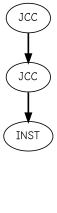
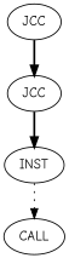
  digraph {
    fontname="Comic Neue"
    node [fontname="Comic Neue"]
    edge [style=bold fontname="Comic Neue"]
    n1 [label=JCC root=true]
    n2 [label=JCC]
    n3 [label=INST]
+   n4 [label=CALL]
    n1 -> n2
    n2 -> n3
+   n3 -> n4 [style=dotted]
  }
